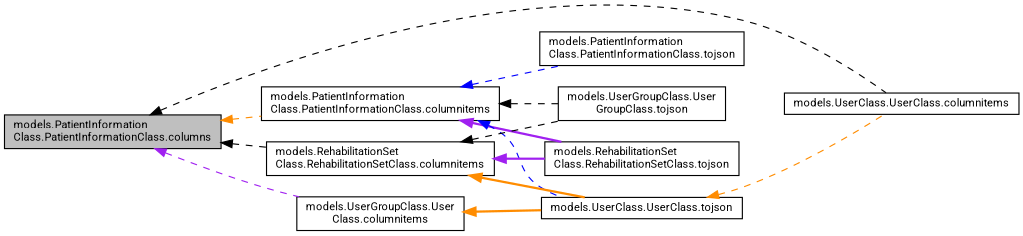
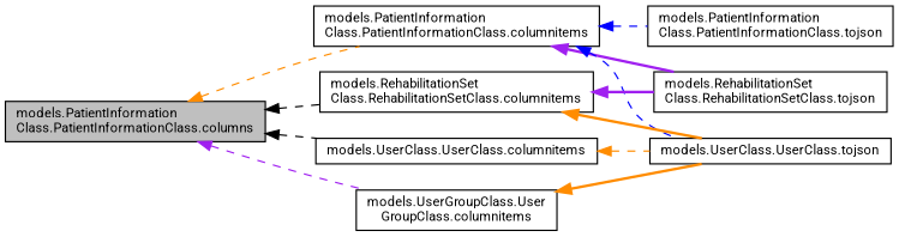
  digraph {
    fontname=Roboto
    rankdir=LR
    node [color=black fillcolor=white fontname=Roboto fontsize=10 shape=record style=filled]
    edge [color=darkorange dir=back fontname=Roboto fontsize=10 labelfontname=Helvetica labelfontsize=10 style=dashed]
    n1 [fillcolor=grey75 fontcolor=black height=0.2 label="models.PatientInformation\lClass.PatientInformationClass.columns" width=0.4]
    n2 [height=0.2 label="models.PatientInformation\lClass.PatientInformationClass.columnitems" width=0.4]
    n3 [height=0.2 label="models.RehabilitationSet\lClass.RehabilitationSetClass.columnitems" width=0.4]
    n4 [height=0.2 label="models.UserClass.UserClass.columnitems" width=0.4]
-   n5 [height=0.2 label="models.UserGroupClass.User\lClass.columnitems" width=0.4]
+   n5 [height=0.2 label="models.UserGroupClass.User\lGroupClass.columnitems" width=0.4]
    n6 [height=0.2 label="models.PatientInformation\lClass.PatientInformationClass.tojson" width=0.4]
    n7 [height=0.2 label="models.RehabilitationSet\lClass.RehabilitationSetClass.tojson" width=0.4]
    n8 [height=0.2 label="models.UserClass.UserClass.tojson" width=0.4]
-   n9 [height=0.2 label="models.UserGroupClass.User\lGroupClass.tojson" width=0.4]
    n1 -> n2
    n1 -> n3 [color=black]
    n1 -> n4 [color=black]
    n1 -> n5 [color=purple]
    n2 -> n6 [color=blue]
    n2 -> n7 [color=purple style=bold]
    n2 -> n8 [color=blue]
-   n2 -> n9 [color=black]
    n3 -> n7 [color=purple style=bold]
    n3 -> n8 [style=bold]
-   n3 -> n9 [color=black]
-   n8 -> n4
+   n4 -> n8
    n5 -> n8 [style=bold]
  }
